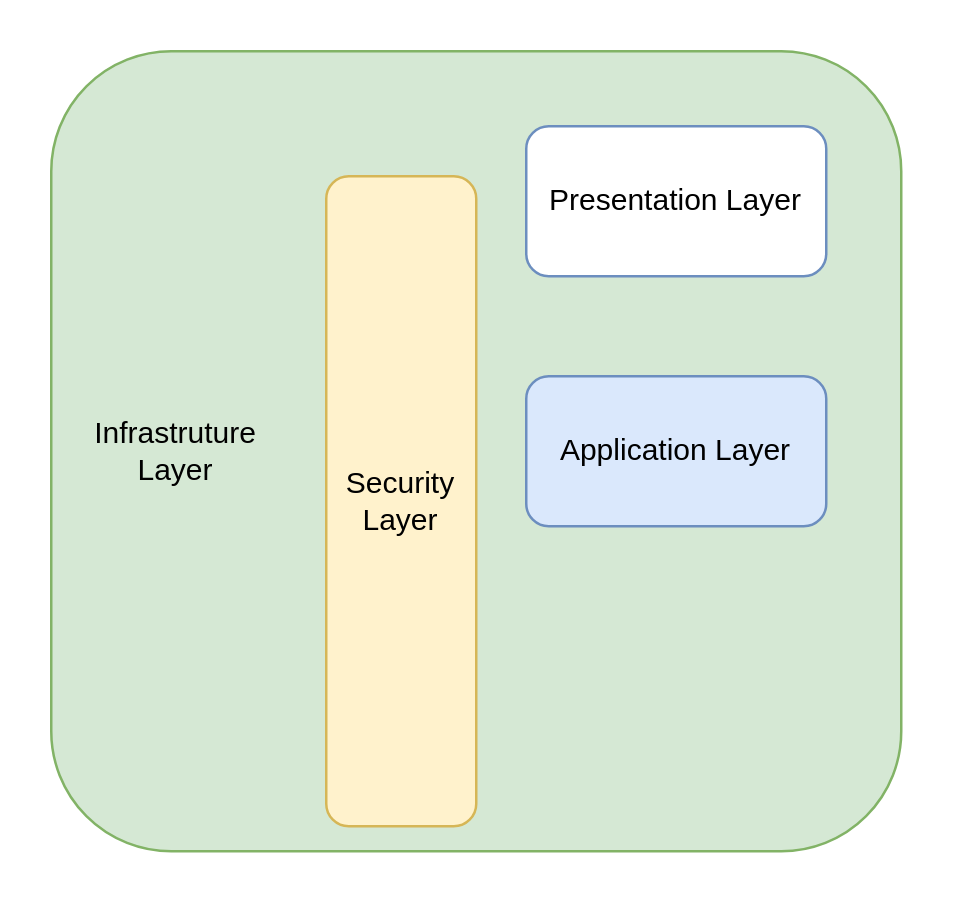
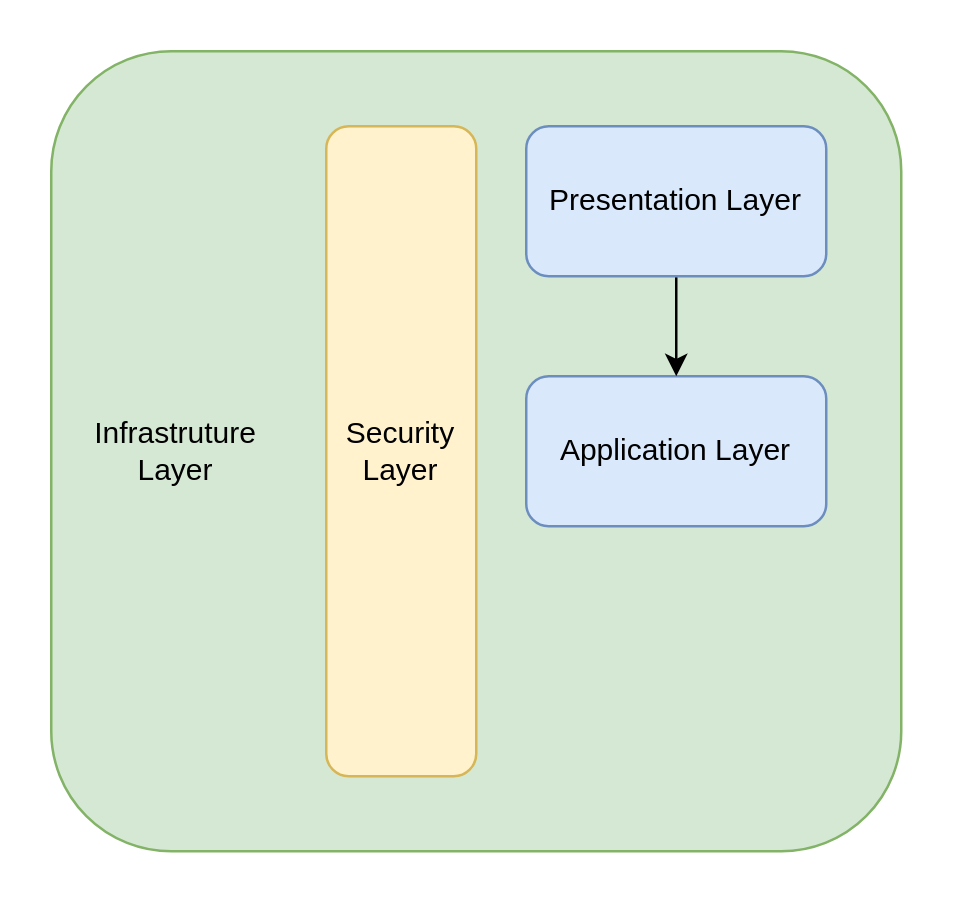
  <mxCell id="0" />
  <mxCell id="1" parent="0" />
  <mxCell id="2" value="" style="rounded=1;whiteSpace=wrap;html=1;fillColor=#d5e8d4;strokeColor=#82b366;" vertex="1" parent="1"><mxGeometry x="20" y="20" width="340" height="320" as="geometry" /></mxCell>
  <mxCell id="3" value="Application Layer" style="rounded=1;whiteSpace=wrap;html=1;fillColor=#dae8fc;strokeColor=#6c8ebf;" vertex="1" parent="1"><mxGeometry x="210" y="150" width="120" height="60" as="geometry" /></mxCell>
- <mxCell id="5" value="Presentation Layer" style="rounded=1;whiteSpace=wrap;html=1;fillColor=#ffffff;strokeColor=#6c8ebf;" vertex="1" parent="1"><mxGeometry x="210" y="50" width="120" height="60" as="geometry" /></mxCell>
- <mxCell id="6" value="Security Layer" style="rounded=1;whiteSpace=wrap;html=1;fillColor=#fff2cc;strokeColor=#d6b656;" vertex="1" parent="1"><mxGeometry x="130" y="70" width="60" height="260" as="geometry" /></mxCell>
+ <mxCell id="4" style="edgeStyle=orthogonalEdgeStyle;rounded=0;orthogonalLoop=1;jettySize=auto;html=1;entryX=0.5;entryY=0;entryDx=0;entryDy=0;" edge="1" parent="1" source="5" target="3"><mxGeometry relative="1" as="geometry" /></mxCell>
+ <mxCell id="5" value="Presentation Layer" style="rounded=1;whiteSpace=wrap;html=1;fillColor=#dae8fc;strokeColor=#6c8ebf;" vertex="1" parent="1"><mxGeometry x="210" y="50" width="120" height="60" as="geometry" /></mxCell>
+ <mxCell id="6" value="Security Layer" style="rounded=1;whiteSpace=wrap;html=1;fillColor=#fff2cc;strokeColor=#d6b656;" vertex="1" parent="1"><mxGeometry x="130" y="50" width="60" height="260" as="geometry" /></mxCell>
  <mxCell id="7" value="Infrastruture Layer" style="text;html=1;align=center;verticalAlign=middle;whiteSpace=wrap;rounded=0;" vertex="1" parent="1"><mxGeometry x="40" y="165" width="60" height="30" as="geometry" /></mxCell>
